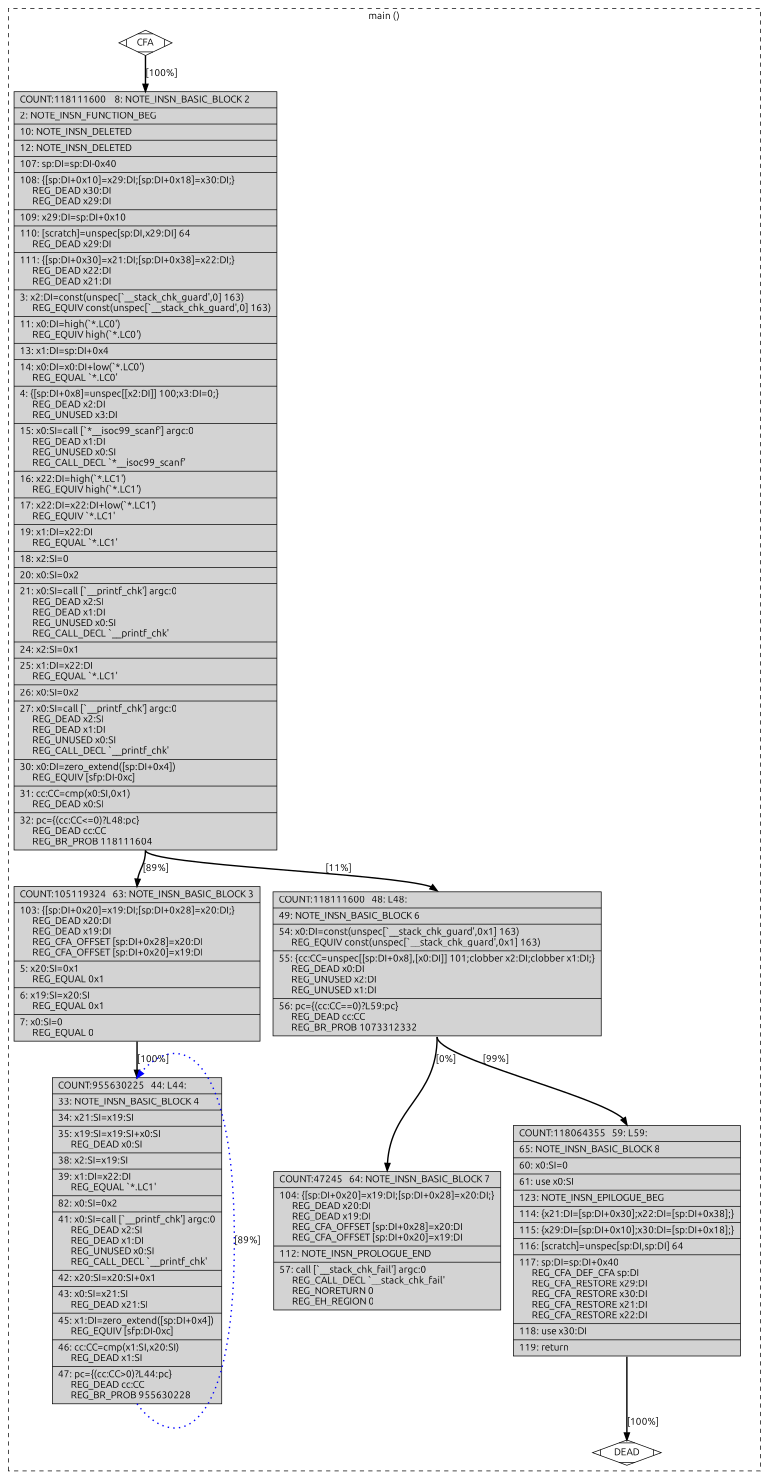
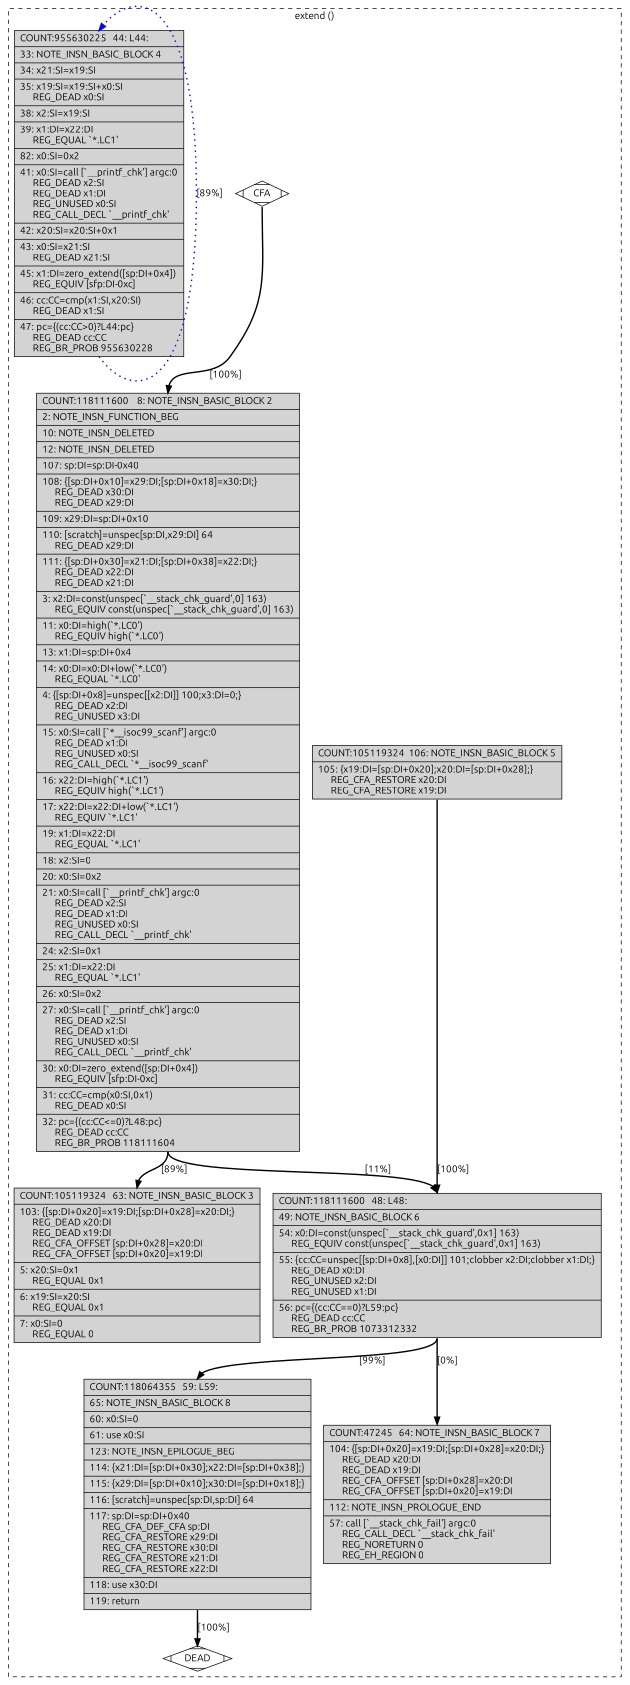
  digraph {
    fontname=Ubuntu
    node [fillcolor=lightgrey fontname=Ubuntu shape=record style=filled]
    edge [color=black constraint=true fontname=Ubuntu headport=n style="solid,bold" tailport=s weight=100]
    n1 [fillcolor=white label=CFA shape=Mdiamond]
    n2 [label="{COUNT:118111600\ \ \ \ 8:\ NOTE_INSN_BASIC_BLOCK\ 2\l|\ \ \ \ 2:\ NOTE_INSN_FUNCTION_BEG\l|\ \ \ 10:\ NOTE_INSN_DELETED\l|\ \ \ 12:\ NOTE_INSN_DELETED\l|\ \ 107:\ sp:DI=sp:DI-0x40\l|\ \ 108:\ \{[sp:DI+0x10]=x29:DI;[sp:DI+0x18]=x30:DI;\}\l\ \ \ \ \ \ REG_DEAD\ x30:DI\l\ \ \ \ \ \ REG_DEAD\ x29:DI\l|\ \ 109:\ x29:DI=sp:DI+0x10\l|\ \ 110:\ [scratch]=unspec[sp:DI,x29:DI]\ 64\l\ \ \ \ \ \ REG_DEAD\ x29:DI\l|\ \ 111:\ \{[sp:DI+0x30]=x21:DI;[sp:DI+0x38]=x22:DI;\}\l\ \ \ \ \ \ REG_DEAD\ x22:DI\l\ \ \ \ \ \ REG_DEAD\ x21:DI\l|\ \ \ \ 3:\ x2:DI=const(unspec[`__stack_chk_guard',0]\ 163)\l\ \ \ \ \ \ REG_EQUIV\ const(unspec[`__stack_chk_guard',0]\ 163)\l|\ \ \ 11:\ x0:DI=high(`*.LC0')\l\ \ \ \ \ \ REG_EQUIV\ high(`*.LC0')\l|\ \ \ 13:\ x1:DI=sp:DI+0x4\l|\ \ \ 14:\ x0:DI=x0:DI+low(`*.LC0')\l\ \ \ \ \ \ REG_EQUAL\ `*.LC0'\l|\ \ \ \ 4:\ \{[sp:DI+0x8]=unspec[[x2:DI]]\ 100;x3:DI=0;\}\l\ \ \ \ \ \ REG_DEAD\ x2:DI\l\ \ \ \ \ \ REG_UNUSED\ x3:DI\l|\ \ \ 15:\ x0:SI=call\ [`*__isoc99_scanf']\ argc:0\l\ \ \ \ \ \ REG_DEAD\ x1:DI\l\ \ \ \ \ \ REG_UNUSED\ x0:SI\l\ \ \ \ \ \ REG_CALL_DECL\ `*__isoc99_scanf'\l|\ \ \ 16:\ x22:DI=high(`*.LC1')\l\ \ \ \ \ \ REG_EQUIV\ high(`*.LC1')\l|\ \ \ 17:\ x22:DI=x22:DI+low(`*.LC1')\l\ \ \ \ \ \ REG_EQUIV\ `*.LC1'\l|\ \ \ 19:\ x1:DI=x22:DI\l\ \ \ \ \ \ REG_EQUAL\ `*.LC1'\l|\ \ \ 18:\ x2:SI=0\l|\ \ \ 20:\ x0:SI=0x2\l|\ \ \ 21:\ x0:SI=call\ [`__printf_chk']\ argc:0\l\ \ \ \ \ \ REG_DEAD\ x2:SI\l\ \ \ \ \ \ REG_DEAD\ x1:DI\l\ \ \ \ \ \ REG_UNUSED\ x0:SI\l\ \ \ \ \ \ REG_CALL_DECL\ `__printf_chk'\l|\ \ \ 24:\ x2:SI=0x1\l|\ \ \ 25:\ x1:DI=x22:DI\l\ \ \ \ \ \ REG_EQUAL\ `*.LC1'\l|\ \ \ 26:\ x0:SI=0x2\l|\ \ \ 27:\ x0:SI=call\ [`__printf_chk']\ argc:0\l\ \ \ \ \ \ REG_DEAD\ x2:SI\l\ \ \ \ \ \ REG_DEAD\ x1:DI\l\ \ \ \ \ \ REG_UNUSED\ x0:SI\l\ \ \ \ \ \ REG_CALL_DECL\ `__printf_chk'\l|\ \ \ 30:\ x0:DI=zero_extend([sp:DI+0x4])\l\ \ \ \ \ \ REG_EQUIV\ [sfp:DI-0xc]\l|\ \ \ 31:\ cc:CC=cmp(x0:SI,0x1)\l\ \ \ \ \ \ REG_DEAD\ x0:SI\l|\ \ \ 32:\ pc=\{(cc:CC\<=0)?L48:pc\}\l\ \ \ \ \ \ REG_DEAD\ cc:CC\l\ \ \ \ \ \ REG_BR_PROB\ 118111604\l}"]
    n3 [fillcolor=white label=DEAD shape=Mdiamond]
    n4 [label="{COUNT:105119324\ \ \ 63:\ NOTE_INSN_BASIC_BLOCK\ 3\l|\ \ 103:\ \{[sp:DI+0x20]=x19:DI;[sp:DI+0x28]=x20:DI;\}\l\ \ \ \ \ \ REG_DEAD\ x20:DI\l\ \ \ \ \ \ REG_DEAD\ x19:DI\l\ \ \ \ \ \ REG_CFA_OFFSET\ [sp:DI+0x28]=x20:DI\l\ \ \ \ \ \ REG_CFA_OFFSET\ [sp:DI+0x20]=x19:DI\l|\ \ \ \ 5:\ x20:SI=0x1\l\ \ \ \ \ \ REG_EQUAL\ 0x1\l|\ \ \ \ 6:\ x19:SI=x20:SI\l\ \ \ \ \ \ REG_EQUAL\ 0x1\l|\ \ \ \ 7:\ x0:SI=0\l\ \ \ \ \ \ REG_EQUAL\ 0\l}"]
    n5 [label="{COUNT:118111600\ \ \ 48:\ L48:\l|\ \ \ 49:\ NOTE_INSN_BASIC_BLOCK\ 6\l|\ \ \ 54:\ x0:DI=const(unspec[`__stack_chk_guard',0x1]\ 163)\l\ \ \ \ \ \ REG_EQUIV\ const(unspec[`__stack_chk_guard',0x1]\ 163)\l|\ \ \ 55:\ \{cc:CC=unspec[[sp:DI+0x8],[x0:DI]]\ 101;clobber\ x2:DI;clobber\ x1:DI;\}\l\ \ \ \ \ \ REG_DEAD\ x0:DI\l\ \ \ \ \ \ REG_UNUSED\ x2:DI\l\ \ \ \ \ \ REG_UNUSED\ x1:DI\l|\ \ \ 56:\ pc=\{(cc:CC==0)?L59:pc\}\l\ \ \ \ \ \ REG_DEAD\ cc:CC\l\ \ \ \ \ \ REG_BR_PROB\ 1073312332\l}"]
    n6 [label="{COUNT:955630225\ \ \ 44:\ L44:\l|\ \ \ 33:\ NOTE_INSN_BASIC_BLOCK\ 4\l|\ \ \ 34:\ x21:SI=x19:SI\l|\ \ \ 35:\ x19:SI=x19:SI+x0:SI\l\ \ \ \ \ \ REG_DEAD\ x0:SI\l|\ \ \ 38:\ x2:SI=x19:SI\l|\ \ \ 39:\ x1:DI=x22:DI\l\ \ \ \ \ \ REG_EQUAL\ `*.LC1'\l|\ \ \ 82:\ x0:SI=0x2\l|\ \ \ 41:\ x0:SI=call\ [`__printf_chk']\ argc:0\l\ \ \ \ \ \ REG_DEAD\ x2:SI\l\ \ \ \ \ \ REG_DEAD\ x1:DI\l\ \ \ \ \ \ REG_UNUSED\ x0:SI\l\ \ \ \ \ \ REG_CALL_DECL\ `__printf_chk'\l|\ \ \ 42:\ x20:SI=x20:SI+0x1\l|\ \ \ 43:\ x0:SI=x21:SI\l\ \ \ \ \ \ REG_DEAD\ x21:SI\l|\ \ \ 45:\ x1:DI=zero_extend([sp:DI+0x4])\l\ \ \ \ \ \ REG_EQUIV\ [sfp:DI-0xc]\l|\ \ \ 46:\ cc:CC=cmp(x1:SI,x20:SI)\l\ \ \ \ \ \ REG_DEAD\ x1:SI\l|\ \ \ 47:\ pc=\{(cc:CC\>0)?L44:pc\}\l\ \ \ \ \ \ REG_DEAD\ cc:CC\l\ \ \ \ \ \ REG_BR_PROB\ 955630228\l}"]
+   n7 [label="{COUNT:105119324\ \ 106:\ NOTE_INSN_BASIC_BLOCK\ 5\l|\ \ 105:\ \{x19:DI=[sp:DI+0x20];x20:DI=[sp:DI+0x28];\}\l\ \ \ \ \ \ REG_CFA_RESTORE\ x20:DI\l\ \ \ \ \ \ REG_CFA_RESTORE\ x19:DI\l}"]
    n8 [label="{COUNT:47245\ \ \ 64:\ NOTE_INSN_BASIC_BLOCK\ 7\l|\ \ 104:\ \{[sp:DI+0x20]=x19:DI;[sp:DI+0x28]=x20:DI;\}\l\ \ \ \ \ \ REG_DEAD\ x20:DI\l\ \ \ \ \ \ REG_DEAD\ x19:DI\l\ \ \ \ \ \ REG_CFA_OFFSET\ [sp:DI+0x28]=x20:DI\l\ \ \ \ \ \ REG_CFA_OFFSET\ [sp:DI+0x20]=x19:DI\l|\ \ 112:\ NOTE_INSN_PROLOGUE_END\l|\ \ \ 57:\ call\ [`__stack_chk_fail']\ argc:0\l\ \ \ \ \ \ REG_CALL_DECL\ `__stack_chk_fail'\l\ \ \ \ \ \ REG_NORETURN\ 0\l\ \ \ \ \ \ REG_EH_REGION\ 0\l}"]
    n9 [label="{COUNT:118064355\ \ \ 59:\ L59:\l|\ \ \ 65:\ NOTE_INSN_BASIC_BLOCK\ 8\l|\ \ \ 60:\ x0:SI=0\l|\ \ \ 61:\ use\ x0:SI\l|\ \ 123:\ NOTE_INSN_EPILOGUE_BEG\l|\ \ 114:\ \{x21:DI=[sp:DI+0x30];x22:DI=[sp:DI+0x38];\}\l|\ \ 115:\ \{x29:DI=[sp:DI+0x10];x30:DI=[sp:DI+0x18];\}\l|\ \ 116:\ [scratch]=unspec[sp:DI,sp:DI]\ 64\l|\ \ 117:\ sp:DI=sp:DI+0x40\l\ \ \ \ \ \ REG_CFA_DEF_CFA\ sp:DI\l\ \ \ \ \ \ REG_CFA_RESTORE\ x29:DI\l\ \ \ \ \ \ REG_CFA_RESTORE\ x30:DI\l\ \ \ \ \ \ REG_CFA_RESTORE\ x21:DI\l\ \ \ \ \ \ REG_CFA_RESTORE\ x22:DI\l|\ \ 118:\ use\ x30:DI\l|\ \ 119:\ return\l}"]
    subgraph cluster_1 {
      color=black
-     label="main ()"
+     label="extend ()"
      style=dashed
      n1
      n2
      n3
      n4
      n5
      n6
+     n7
      n8
      n9
    }
    n1 -> n2 [label="[100%]"]
    n1 -> n3 [style=invis color="" weight=""]
    n2 -> n4 [label="[89%]"]
    n2 -> n5 [label="[11%]" weight=10]
-   n4 -> n6 [label="[100%]"]
    n5 -> n8 [label="[0%]"]
    n5 -> n9 [label="[99%]" weight=10]
    n6 -> n6 [color=blue constraint=false label="[89%]" style="dotted,bold" weight=10]
+   n7 -> n5 [label="[100%]"]
    n9 -> n3 [label="[100%]" weight=10]
  }
